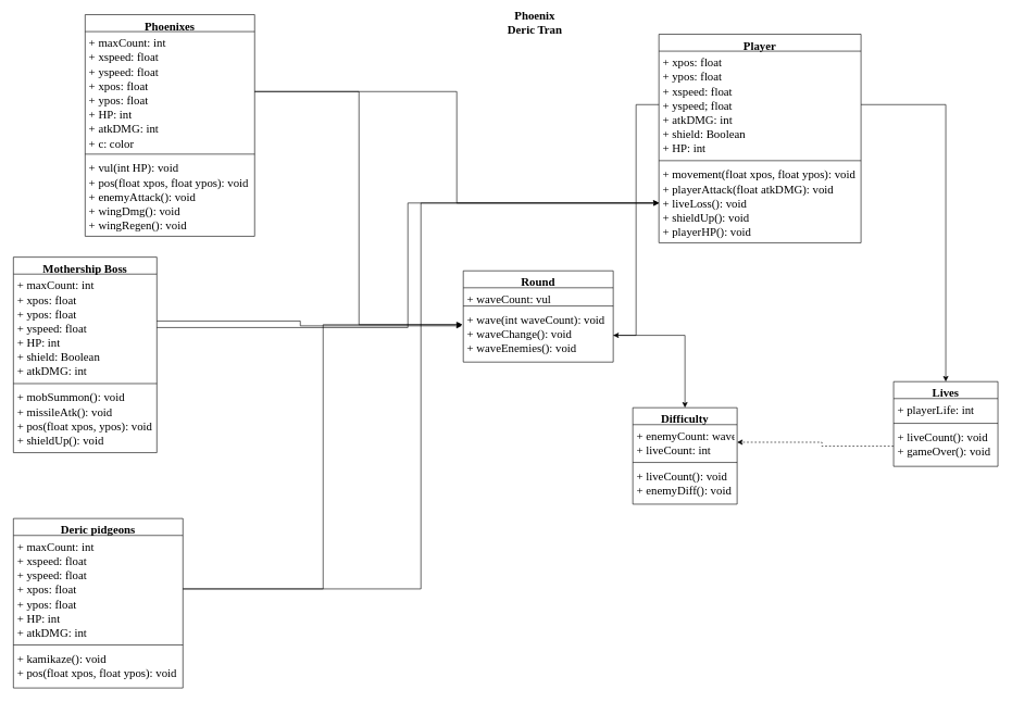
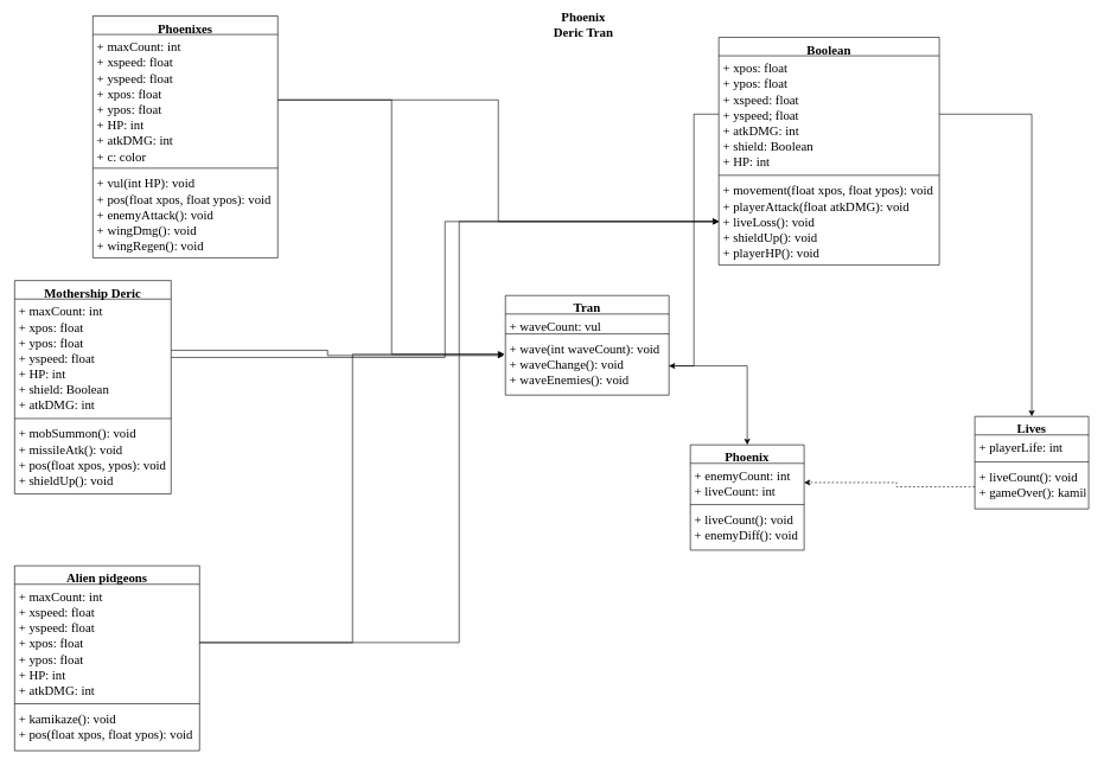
  <mxCell id="0" />
  <mxCell id="1" parent="0" />
  <mxCell id="2" value="&lt;font style=&quot;font-size: 18px&quot; face=&quot;Lucida Console&quot;&gt;&lt;b&gt;Phoenix&lt;br&gt;Deric Tran&lt;/b&gt;&lt;/font&gt;" style="text;html=1;strokeColor=none;fillColor=none;align=center;verticalAlign=middle;whiteSpace=wrap;rounded=0;" vertex="1" parent="1"><mxGeometry x="760" y="20" width="120" height="30" as="geometry" /></mxCell>
- <mxCell id="3" value="Deric pidgeons" style="swimlane;fontStyle=1;align=center;verticalAlign=top;childLayout=stackLayout;horizontal=1;startSize=26;horizontalStack=0;resizeParent=1;resizeParentMax=0;resizeLast=0;collapsible=1;marginBottom=0;fontFamily=Lucida Console;fontSize=18;" vertex="1" parent="1"><mxGeometry x="20" y="795" width="260" height="260" as="geometry" /></mxCell>
+ <mxCell id="3" value="Alien pidgeons" style="swimlane;fontStyle=1;align=center;verticalAlign=top;childLayout=stackLayout;horizontal=1;startSize=26;horizontalStack=0;resizeParent=1;resizeParentMax=0;resizeLast=0;collapsible=1;marginBottom=0;fontFamily=Lucida Console;fontSize=18;" vertex="1" parent="1"><mxGeometry x="20" y="795" width="260" height="260" as="geometry" /></mxCell>
  <mxCell id="4" value="+ maxCount: int&#10;+ xspeed: float&#10;+ yspeed: float&#10;+ xpos: float&#10;+ ypos: float&#10;+ HP: int&#10;+ atkDMG: int&#10;" style="text;strokeColor=none;fillColor=none;align=left;verticalAlign=top;spacingLeft=4;spacingRight=4;overflow=hidden;rotatable=0;points=[[0,0.5],[1,0.5]];portConstraint=eastwest;fontFamily=Lucida Console;fontSize=18;" vertex="1" parent="3"><mxGeometry y="26" width="260" height="164" as="geometry" /></mxCell>
  <mxCell id="5" value="" style="line;strokeWidth=1;fillColor=none;align=left;verticalAlign=middle;spacingTop=-1;spacingLeft=3;spacingRight=3;rotatable=0;labelPosition=right;points=[];portConstraint=eastwest;fontFamily=Lucida Console;fontSize=18;" vertex="1" parent="3"><mxGeometry y="190" width="260" height="8" as="geometry" /></mxCell>
  <mxCell id="6" value="+ kamikaze(): void&#10;+ pos(float xpos, float ypos): void" style="text;strokeColor=none;fillColor=none;align=left;verticalAlign=top;spacingLeft=4;spacingRight=4;overflow=hidden;rotatable=0;points=[[0,0.5],[1,0.5]];portConstraint=eastwest;fontFamily=Lucida Console;fontSize=18;" vertex="1" parent="3"><mxGeometry y="198" width="260" height="62" as="geometry" /></mxCell>
- <mxCell id="7" value="Player" style="swimlane;fontStyle=1;align=center;verticalAlign=top;childLayout=stackLayout;horizontal=1;startSize=26;horizontalStack=0;resizeParent=1;resizeParentMax=0;resizeLast=0;collapsible=1;marginBottom=0;fontFamily=Lucida Console;fontSize=18;" vertex="1" parent="1"><mxGeometry x="1010" y="52" width="310" height="320" as="geometry" /></mxCell>
+ <mxCell id="7" value="Boolean" style="swimlane;fontStyle=1;align=center;verticalAlign=top;childLayout=stackLayout;horizontal=1;startSize=26;horizontalStack=0;resizeParent=1;resizeParentMax=0;resizeLast=0;collapsible=1;marginBottom=0;fontFamily=Lucida Console;fontSize=18;" vertex="1" parent="1"><mxGeometry x="1010" y="52" width="310" height="320" as="geometry" /></mxCell>
  <mxCell id="8" value="+ xpos: float&#10;+ ypos: float&#10;+ xspeed: float&#10;+ yspeed; float&#10;+ atkDMG: int&#10;+ shield: Boolean&#10;+ HP: int" style="text;strokeColor=none;fillColor=none;align=left;verticalAlign=top;spacingLeft=4;spacingRight=4;overflow=hidden;rotatable=0;points=[[0,0.5],[1,0.5]];portConstraint=eastwest;fontFamily=Lucida Console;fontSize=18;" vertex="1" parent="7"><mxGeometry y="26" width="310" height="164" as="geometry" /></mxCell>
  <mxCell id="9" value="" style="line;strokeWidth=1;fillColor=none;align=left;verticalAlign=middle;spacingTop=-1;spacingLeft=3;spacingRight=3;rotatable=0;labelPosition=right;points=[];portConstraint=eastwest;fontFamily=Lucida Console;fontSize=18;" vertex="1" parent="7"><mxGeometry y="190" width="310" height="8" as="geometry" /></mxCell>
  <mxCell id="10" value="+ movement(float xpos, float ypos): void&#10;+ playerAttack(float atkDMG): void&#10;+ liveLoss(): void&#10;+ shieldUp(): void&#10;+ playerHP(): void" style="text;strokeColor=none;fillColor=none;align=left;verticalAlign=top;spacingLeft=4;spacingRight=4;overflow=hidden;rotatable=0;points=[[0,0.5],[1,0.5]];portConstraint=eastwest;fontFamily=Lucida Console;fontSize=18;" vertex="1" parent="7"><mxGeometry y="198" width="310" height="122" as="geometry" /></mxCell>
- <mxCell id="11" value="Round" style="swimlane;fontStyle=1;align=center;verticalAlign=top;childLayout=stackLayout;horizontal=1;startSize=26;horizontalStack=0;resizeParent=1;resizeParentMax=0;resizeLast=0;collapsible=1;marginBottom=0;fontFamily=Lucida Console;fontSize=18;" vertex="1" parent="1"><mxGeometry x="710" y="415" width="230" height="140" as="geometry" /></mxCell>
+ <mxCell id="11" value="Tran" style="swimlane;fontStyle=1;align=center;verticalAlign=top;childLayout=stackLayout;horizontal=1;startSize=26;horizontalStack=0;resizeParent=1;resizeParentMax=0;resizeLast=0;collapsible=1;marginBottom=0;fontFamily=Lucida Console;fontSize=18;" vertex="1" parent="1"><mxGeometry x="710" y="415" width="230" height="140" as="geometry" /></mxCell>
  <mxCell id="12" value="+ waveCount: vul" style="text;strokeColor=none;fillColor=none;align=left;verticalAlign=top;spacingLeft=4;spacingRight=4;overflow=hidden;rotatable=0;points=[[0,0.5],[1,0.5]];portConstraint=eastwest;fontFamily=Lucida Console;fontSize=18;" vertex="1" parent="11"><mxGeometry y="26" width="230" height="24" as="geometry" /></mxCell>
  <mxCell id="13" value="" style="line;strokeWidth=1;fillColor=none;align=left;verticalAlign=middle;spacingTop=-1;spacingLeft=3;spacingRight=3;rotatable=0;labelPosition=right;points=[];portConstraint=eastwest;fontFamily=Lucida Console;fontSize=18;" vertex="1" parent="11"><mxGeometry y="50" width="230" height="8" as="geometry" /></mxCell>
  <mxCell id="14" value="+ wave(int waveCount): void&#10;+ waveChange(): void&#10;+ waveEnemies(): void" style="text;strokeColor=none;fillColor=none;align=left;verticalAlign=top;spacingLeft=4;spacingRight=4;overflow=hidden;rotatable=0;points=[[0,0.5],[1,0.5]];portConstraint=eastwest;fontFamily=Lucida Console;fontSize=18;" vertex="1" parent="11"><mxGeometry y="58" width="230" height="82" as="geometry" /></mxCell>
  <mxCell id="15" value="Phoenixes" style="swimlane;fontStyle=1;align=center;verticalAlign=top;childLayout=stackLayout;horizontal=1;startSize=26;horizontalStack=0;resizeParent=1;resizeParentMax=0;resizeLast=0;collapsible=1;marginBottom=0;fontFamily=Lucida Console;fontSize=18;" vertex="1" parent="1"><mxGeometry x="130" y="22" width="260" height="340" as="geometry" /></mxCell>
  <mxCell id="16" value="+ maxCount: int&#10;+ xspeed: float&#10;+ yspeed: float&#10;+ xpos: float&#10;+ ypos: float&#10;+ HP: int&#10;+ atkDMG: int&#10;+ c: color" style="text;strokeColor=none;fillColor=none;align=left;verticalAlign=top;spacingLeft=4;spacingRight=4;overflow=hidden;rotatable=0;points=[[0,0.5],[1,0.5]];portConstraint=eastwest;fontFamily=Lucida Console;fontSize=18;" vertex="1" parent="15"><mxGeometry y="26" width="260" height="184" as="geometry" /></mxCell>
  <mxCell id="17" value="" style="line;strokeWidth=1;fillColor=none;align=left;verticalAlign=middle;spacingTop=-1;spacingLeft=3;spacingRight=3;rotatable=0;labelPosition=right;points=[];portConstraint=eastwest;fontFamily=Lucida Console;fontSize=18;" vertex="1" parent="15"><mxGeometry y="210" width="260" height="8" as="geometry" /></mxCell>
  <mxCell id="18" value="+ vul(int HP): void&#10;+ pos(float xpos, float ypos): void&#10;+ enemyAttack(): void&#10;+ wingDmg(): void&#10;+ wingRegen(): void" style="text;strokeColor=none;fillColor=none;align=left;verticalAlign=top;spacingLeft=4;spacingRight=4;overflow=hidden;rotatable=0;points=[[0,0.5],[1,0.5]];portConstraint=eastwest;fontFamily=Lucida Console;fontSize=18;" vertex="1" parent="15"><mxGeometry y="218" width="260" height="122" as="geometry" /></mxCell>
- <mxCell id="19" value="Mothership Boss" style="swimlane;fontStyle=1;align=center;verticalAlign=top;childLayout=stackLayout;horizontal=1;startSize=26;horizontalStack=0;resizeParent=1;resizeParentMax=0;resizeLast=0;collapsible=1;marginBottom=0;fontFamily=Lucida Console;fontSize=18;" vertex="1" parent="1"><mxGeometry x="20" y="394" width="220" height="300" as="geometry" /></mxCell>
+ <mxCell id="19" value="Mothership Deric" style="swimlane;fontStyle=1;align=center;verticalAlign=top;childLayout=stackLayout;horizontal=1;startSize=26;horizontalStack=0;resizeParent=1;resizeParentMax=0;resizeLast=0;collapsible=1;marginBottom=0;fontFamily=Lucida Console;fontSize=18;" vertex="1" parent="1"><mxGeometry x="20" y="394" width="220" height="300" as="geometry" /></mxCell>
  <mxCell id="20" value="+ maxCount: int&#10;+ xpos: float&#10;+ ypos: float&#10;+ yspeed: float&#10;+ HP: int&#10;+ shield: Boolean&#10;+ atkDMG: int" style="text;strokeColor=none;fillColor=none;align=left;verticalAlign=top;spacingLeft=4;spacingRight=4;overflow=hidden;rotatable=0;points=[[0,0.5],[1,0.5]];portConstraint=eastwest;fontFamily=Lucida Console;fontSize=18;" vertex="1" parent="19"><mxGeometry y="26" width="220" height="164" as="geometry" /></mxCell>
  <mxCell id="21" value="" style="line;strokeWidth=1;fillColor=none;align=left;verticalAlign=middle;spacingTop=-1;spacingLeft=3;spacingRight=3;rotatable=0;labelPosition=right;points=[];portConstraint=eastwest;fontFamily=Lucida Console;fontSize=18;" vertex="1" parent="19"><mxGeometry y="190" width="220" height="8" as="geometry" /></mxCell>
  <mxCell id="22" value="+ mobSummon(): void&#10;+ missileAtk(): void&#10;+ pos(float xpos, ypos): void&#10;+ shieldUp(): void" style="text;strokeColor=none;fillColor=none;align=left;verticalAlign=top;spacingLeft=4;spacingRight=4;overflow=hidden;rotatable=0;points=[[0,0.5],[1,0.5]];portConstraint=eastwest;fontFamily=Lucida Console;fontSize=18;" vertex="1" parent="19"><mxGeometry y="198" width="220" height="102" as="geometry" /></mxCell>
  <mxCell id="23" style="edgeStyle=orthogonalEdgeStyle;rounded=0;orthogonalLoop=1;jettySize=auto;html=1;exitX=0;exitY=0.5;exitDx=0;exitDy=0;fontFamily=Lucida Console;fontSize=18;" edge="1" parent="1" source="8" target="14"><mxGeometry relative="1" as="geometry" /></mxCell>
  <mxCell id="24" style="edgeStyle=orthogonalEdgeStyle;rounded=0;orthogonalLoop=1;jettySize=auto;html=1;entryX=-0.01;entryY=0.322;entryDx=0;entryDy=0;entryPerimeter=0;fontFamily=Lucida Console;fontSize=18;" edge="1" parent="1" source="20" target="14"><mxGeometry relative="1" as="geometry"><Array as="points"><mxPoint x="460" y="492" /><mxPoint x="460" y="499" /></Array></mxGeometry></mxCell>
  <mxCell id="25" style="edgeStyle=orthogonalEdgeStyle;rounded=0;orthogonalLoop=1;jettySize=auto;html=1;entryX=-0.01;entryY=0.3;entryDx=0;entryDy=0;entryPerimeter=0;fontFamily=Lucida Console;fontSize=18;" edge="1" parent="1" source="16" target="14"><mxGeometry relative="1" as="geometry" /></mxCell>
  <mxCell id="26" style="edgeStyle=orthogonalEdgeStyle;rounded=0;orthogonalLoop=1;jettySize=auto;html=1;entryX=-0.005;entryY=0.3;entryDx=0;entryDy=0;entryPerimeter=0;fontFamily=Lucida Console;fontSize=18;" edge="1" parent="1" source="4" target="14"><mxGeometry relative="1" as="geometry" /></mxCell>
  <mxCell id="27" value="Lives" style="swimlane;fontStyle=1;align=center;verticalAlign=top;childLayout=stackLayout;horizontal=1;startSize=26;horizontalStack=0;resizeParent=1;resizeParentMax=0;resizeLast=0;collapsible=1;marginBottom=0;fontFamily=Lucida Console;fontSize=18;" vertex="1" parent="1"><mxGeometry x="1370" y="585" width="160" height="130" as="geometry" /></mxCell>
  <mxCell id="28" value="+ playerLife: int" style="text;strokeColor=none;fillColor=none;align=left;verticalAlign=top;spacingLeft=4;spacingRight=4;overflow=hidden;rotatable=0;points=[[0,0.5],[1,0.5]];portConstraint=eastwest;fontFamily=Lucida Console;fontSize=18;" vertex="1" parent="27"><mxGeometry y="26" width="160" height="34" as="geometry" /></mxCell>
  <mxCell id="29" value="" style="line;strokeWidth=1;fillColor=none;align=left;verticalAlign=middle;spacingTop=-1;spacingLeft=3;spacingRight=3;rotatable=0;labelPosition=right;points=[];portConstraint=eastwest;fontFamily=Lucida Console;fontSize=18;" vertex="1" parent="27"><mxGeometry y="60" width="160" height="8" as="geometry" /></mxCell>
- <mxCell id="30" value="+ liveCount(): void&#10;+ gameOver(): void" style="text;strokeColor=none;fillColor=none;align=left;verticalAlign=top;spacingLeft=4;spacingRight=4;overflow=hidden;rotatable=0;points=[[0,0.5],[1,0.5]];portConstraint=eastwest;fontFamily=Lucida Console;fontSize=18;" vertex="1" parent="27"><mxGeometry y="68" width="160" height="62" as="geometry" /></mxCell>
- <mxCell id="31" value="Difficulty" style="swimlane;fontStyle=1;align=center;verticalAlign=top;childLayout=stackLayout;horizontal=1;startSize=26;horizontalStack=0;resizeParent=1;resizeParentMax=0;resizeLast=0;collapsible=1;marginBottom=0;fontFamily=Lucida Console;fontSize=18;" vertex="1" parent="1"><mxGeometry x="970" y="625" width="160" height="148" as="geometry" /></mxCell>
- <mxCell id="32" value="+ enemyCount: wave&#10;+ liveCount: int" style="text;strokeColor=none;fillColor=none;align=left;verticalAlign=top;spacingLeft=4;spacingRight=4;overflow=hidden;rotatable=0;points=[[0,0.5],[1,0.5]];portConstraint=eastwest;fontFamily=Lucida Console;fontSize=18;" vertex="1" parent="31"><mxGeometry y="26" width="160" height="54" as="geometry" /></mxCell>
+ <mxCell id="30" value="+ liveCount(): void&#10;+ gameOver(): kamikaze" style="text;strokeColor=none;fillColor=none;align=left;verticalAlign=top;spacingLeft=4;spacingRight=4;overflow=hidden;rotatable=0;points=[[0,0.5],[1,0.5]];portConstraint=eastwest;fontFamily=Lucida Console;fontSize=18;" vertex="1" parent="27"><mxGeometry y="68" width="160" height="62" as="geometry" /></mxCell>
+ <mxCell id="31" value="Phoenix" style="swimlane;fontStyle=1;align=center;verticalAlign=top;childLayout=stackLayout;horizontal=1;startSize=26;horizontalStack=0;resizeParent=1;resizeParentMax=0;resizeLast=0;collapsible=1;marginBottom=0;fontFamily=Lucida Console;fontSize=18;" vertex="1" parent="1"><mxGeometry x="970" y="625" width="160" height="148" as="geometry" /></mxCell>
+ <mxCell id="32" value="+ enemyCount: int&#10;+ liveCount: int" style="text;strokeColor=none;fillColor=none;align=left;verticalAlign=top;spacingLeft=4;spacingRight=4;overflow=hidden;rotatable=0;points=[[0,0.5],[1,0.5]];portConstraint=eastwest;fontFamily=Lucida Console;fontSize=18;" vertex="1" parent="31"><mxGeometry y="26" width="160" height="54" as="geometry" /></mxCell>
  <mxCell id="33" value="" style="line;strokeWidth=1;fillColor=none;align=left;verticalAlign=middle;spacingTop=-1;spacingLeft=3;spacingRight=3;rotatable=0;labelPosition=right;points=[];portConstraint=eastwest;fontFamily=Lucida Console;fontSize=18;" vertex="1" parent="31"><mxGeometry y="80" width="160" height="8" as="geometry" /></mxCell>
  <mxCell id="34" value="+ liveCount(): void&#10;+ enemyDiff(): void" style="text;strokeColor=none;fillColor=none;align=left;verticalAlign=top;spacingLeft=4;spacingRight=4;overflow=hidden;rotatable=0;points=[[0,0.5],[1,0.5]];portConstraint=eastwest;fontFamily=Lucida Console;fontSize=18;" vertex="1" parent="31"><mxGeometry y="88" width="160" height="60" as="geometry" /></mxCell>
  <mxCell id="35" style="edgeStyle=orthogonalEdgeStyle;rounded=0;orthogonalLoop=1;jettySize=auto;html=1;exitX=1;exitY=0.5;exitDx=0;exitDy=0;fontFamily=Lucida Console;fontSize=18;" edge="1" parent="1" source="14" target="31"><mxGeometry relative="1" as="geometry" /></mxCell>
  <mxCell id="36" style="edgeStyle=orthogonalEdgeStyle;rounded=0;orthogonalLoop=1;jettySize=auto;html=1;entryX=1;entryY=0.5;entryDx=0;entryDy=0;fontFamily=Lucida Console;fontSize=18;dashed=1;" edge="1" parent="1" source="30" target="32"><mxGeometry relative="1" as="geometry"><Array as="points"><mxPoint x="1260" y="684" /><mxPoint x="1260" y="678" /></Array></mxGeometry></mxCell>
  <mxCell id="37" style="edgeStyle=orthogonalEdgeStyle;rounded=0;orthogonalLoop=1;jettySize=auto;html=1;fontFamily=Lucida Console;fontSize=18;" edge="1" parent="1" source="8" target="27"><mxGeometry relative="1" as="geometry" /></mxCell>
  <mxCell id="38" style="edgeStyle=orthogonalEdgeStyle;rounded=0;orthogonalLoop=1;jettySize=auto;html=1;fontFamily=Lucida Console;fontSize=18;" edge="1" parent="1" source="16" target="10"><mxGeometry relative="1" as="geometry" /></mxCell>
  <mxCell id="39" style="edgeStyle=orthogonalEdgeStyle;rounded=0;orthogonalLoop=1;jettySize=auto;html=1;entryX=0;entryY=0.5;entryDx=0;entryDy=0;fontFamily=Lucida Console;fontSize=18;" edge="1" parent="1" source="20" target="10"><mxGeometry relative="1" as="geometry" /></mxCell>
  <mxCell id="40" style="edgeStyle=orthogonalEdgeStyle;rounded=0;orthogonalLoop=1;jettySize=auto;html=1;entryX=0;entryY=0.5;entryDx=0;entryDy=0;fontFamily=Lucida Console;fontSize=18;" edge="1" parent="1" source="4" target="10"><mxGeometry relative="1" as="geometry" /></mxCell>
